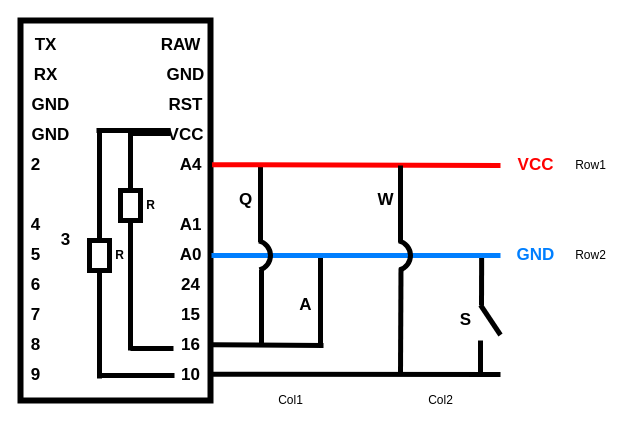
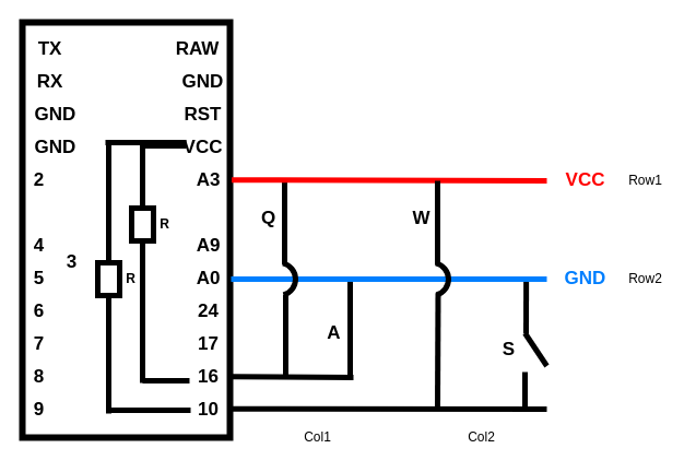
  <mxCell id="0" />
  <mxCell id="1" parent="0" />
  <mxCell id="2" value="" style="rounded=0;whiteSpace=wrap;html=1;strokeWidth=6;fontStyle=1;fontSize=17;" vertex="1" parent="1"><mxGeometry x="20" y="20" width="190" height="380" as="geometry" /></mxCell>
  <mxCell id="3" value="10&lt;br style=&quot;font-size: 17px;&quot;&gt;" style="text;html=1;align=center;verticalAlign=middle;resizable=0;points=[];autosize=1;fontStyle=1;fontSize=17;" vertex="1" parent="1"><mxGeometry x="175" y="360" width="30" height="30" as="geometry" /></mxCell>
  <mxCell id="4" value="16" style="text;html=1;align=center;verticalAlign=middle;resizable=0;points=[];autosize=1;fontStyle=1;fontSize=17;" vertex="1" parent="1"><mxGeometry x="175" y="330" width="30" height="30" as="geometry" /></mxCell>
- <mxCell id="5" value="15" style="text;html=1;align=center;verticalAlign=middle;resizable=0;points=[];autosize=1;fontStyle=1;fontSize=17;" vertex="1" parent="1"><mxGeometry x="175" y="300" width="30" height="30" as="geometry" /></mxCell>
+ <mxCell id="5" value="17" style="text;html=1;align=center;verticalAlign=middle;resizable=0;points=[];autosize=1;fontStyle=1;fontSize=17;" vertex="1" parent="1"><mxGeometry x="175" y="300" width="30" height="30" as="geometry" /></mxCell>
  <mxCell id="6" value="24" style="text;html=1;align=center;verticalAlign=middle;resizable=0;points=[];autosize=1;fontStyle=1;fontSize=17;" vertex="1" parent="1"><mxGeometry x="175" y="270" width="30" height="30" as="geometry" /></mxCell>
  <mxCell id="7" value="A0" style="text;html=1;align=center;verticalAlign=middle;resizable=0;points=[];autosize=1;fontStyle=1;fontSize=17;" vertex="1" parent="1"><mxGeometry x="170" y="240" width="40" height="30" as="geometry" /></mxCell>
- <mxCell id="8" value="A1" style="text;html=1;align=center;verticalAlign=middle;resizable=0;points=[];autosize=1;fontStyle=1;fontSize=17;" vertex="1" parent="1"><mxGeometry x="170" y="210" width="40" height="30" as="geometry" /></mxCell>
- <mxCell id="9" value="A4" style="text;html=1;align=center;verticalAlign=middle;resizable=0;points=[];autosize=1;fontStyle=1;fontSize=17;" vertex="1" parent="1"><mxGeometry x="170" y="150" width="40" height="30" as="geometry" /></mxCell>
+ <mxCell id="8" value="A9" style="text;html=1;align=center;verticalAlign=middle;resizable=0;points=[];autosize=1;fontStyle=1;fontSize=17;" vertex="1" parent="1"><mxGeometry x="170" y="210" width="40" height="30" as="geometry" /></mxCell>
+ <mxCell id="9" value="A3" style="text;html=1;align=center;verticalAlign=middle;resizable=0;points=[];autosize=1;fontStyle=1;fontSize=17;" vertex="1" parent="1"><mxGeometry x="170" y="150" width="40" height="30" as="geometry" /></mxCell>
  <mxCell id="10" value="VCC" style="text;html=1;align=center;verticalAlign=middle;resizable=0;points=[];autosize=1;fontStyle=1;fontSize=17;" vertex="1" parent="1"><mxGeometry x="160" y="120" width="50" height="30" as="geometry" /></mxCell>
  <mxCell id="11" value="RST" style="text;html=1;align=center;verticalAlign=middle;resizable=0;points=[];autosize=1;fontStyle=1;fontSize=17;" vertex="1" parent="1"><mxGeometry x="160" y="90" width="50" height="30" as="geometry" /></mxCell>
  <mxCell id="12" value="GND" style="text;html=1;align=center;verticalAlign=middle;resizable=0;points=[];autosize=1;fontStyle=1;fontSize=17;" vertex="1" parent="1"><mxGeometry x="160" y="60" width="50" height="30" as="geometry" /></mxCell>
  <mxCell id="13" value="RAW" style="text;html=1;align=center;verticalAlign=middle;resizable=0;points=[];autosize=1;fontStyle=1;fontSize=17;" vertex="1" parent="1"><mxGeometry x="150" y="30" width="60" height="30" as="geometry" /></mxCell>
  <mxCell id="14" value="" style="endArrow=none;html=1;strokeWidth=5;" edge="1" parent="1" source="29"><mxGeometry width="50" height="50" relative="1" as="geometry"><mxPoint x="130" y="229" as="sourcePoint" /><mxPoint x="130" y="131" as="targetPoint" /></mxGeometry></mxCell>
  <mxCell id="15" value="9" style="text;html=1;align=center;verticalAlign=middle;resizable=0;points=[];autosize=1;fontStyle=1;fontSize=17;" vertex="1" parent="1"><mxGeometry x="25" y="360" width="20" height="30" as="geometry" /></mxCell>
  <mxCell id="16" value="8" style="text;html=1;align=center;verticalAlign=middle;resizable=0;points=[];autosize=1;fontStyle=1;fontSize=17;" vertex="1" parent="1"><mxGeometry x="25" y="330" width="20" height="30" as="geometry" /></mxCell>
  <mxCell id="17" value="7" style="text;html=1;align=center;verticalAlign=middle;resizable=0;points=[];autosize=1;fontStyle=1;fontSize=17;" vertex="1" parent="1"><mxGeometry x="25" y="300" width="20" height="30" as="geometry" /></mxCell>
  <mxCell id="18" value="6" style="text;html=1;align=center;verticalAlign=middle;resizable=0;points=[];autosize=1;fontStyle=1;fontSize=17;" vertex="1" parent="1"><mxGeometry x="25" y="270" width="20" height="30" as="geometry" /></mxCell>
  <mxCell id="19" value="5" style="text;html=1;align=center;verticalAlign=middle;resizable=0;points=[];autosize=1;fontStyle=1;fontSize=17;" vertex="1" parent="1"><mxGeometry x="25" y="240" width="20" height="30" as="geometry" /></mxCell>
  <mxCell id="20" value="4" style="text;html=1;align=center;verticalAlign=middle;resizable=0;points=[];autosize=1;fontStyle=1;fontSize=17;" vertex="1" parent="1"><mxGeometry x="25" y="210" width="20" height="30" as="geometry" /></mxCell>
  <mxCell id="21" value="3" style="text;html=1;align=center;verticalAlign=middle;resizable=0;points=[];autosize=1;fontStyle=1;fontSize=17;" vertex="1" parent="1"><mxGeometry x="55" y="225" width="20" height="30" as="geometry" /></mxCell>
  <mxCell id="22" value="2" style="text;html=1;align=center;verticalAlign=middle;resizable=0;points=[];autosize=1;fontStyle=1;fontSize=17;" vertex="1" parent="1"><mxGeometry x="25" y="150" width="20" height="30" as="geometry" /></mxCell>
  <mxCell id="23" value="GND" style="text;html=1;align=center;verticalAlign=middle;resizable=0;points=[];autosize=1;fontStyle=1;fontSize=17;" vertex="1" parent="1"><mxGeometry x="25" y="120" width="50" height="30" as="geometry" /></mxCell>
  <mxCell id="24" value="GND" style="text;html=1;align=center;verticalAlign=middle;resizable=0;points=[];autosize=1;fontStyle=1;fontSize=17;" vertex="1" parent="1"><mxGeometry x="25" y="90" width="50" height="30" as="geometry" /></mxCell>
  <mxCell id="25" value="RX" style="text;html=1;align=center;verticalAlign=middle;resizable=0;points=[];autosize=1;fontStyle=1;fontSize=17;" vertex="1" parent="1"><mxGeometry x="25" y="60" width="40" height="30" as="geometry" /></mxCell>
  <mxCell id="26" value="TX" style="text;html=1;align=center;verticalAlign=middle;resizable=0;points=[];autosize=1;fontStyle=1;fontSize=17;" vertex="1" parent="1"><mxGeometry x="25" y="30" width="40" height="30" as="geometry" /></mxCell>
  <mxCell id="27" value="R" style="text;html=1;align=center;verticalAlign=middle;resizable=0;points=[];autosize=1;strokeWidth=5;fontStyle=1" vertex="1" parent="1"><mxGeometry x="140" y="195" width="20" height="20" as="geometry" /></mxCell>
  <mxCell id="28" value="" style="endArrow=none;html=1;fontSize=17;strokeWidth=5;" edge="1" parent="1"><mxGeometry width="50" height="50" relative="1" as="geometry"><mxPoint x="170" y="133" as="sourcePoint" /><mxPoint x="130" y="133" as="targetPoint" /></mxGeometry></mxCell>
  <mxCell id="29" value="" style="rounded=0;whiteSpace=wrap;html=1;strokeWidth=5;" vertex="1" parent="1"><mxGeometry x="120" y="190" width="20" height="30" as="geometry" /></mxCell>
  <mxCell id="30" value="" style="endArrow=none;html=1;strokeWidth=5;" edge="1" parent="1" source="31"><mxGeometry width="50" height="50" relative="1" as="geometry"><mxPoint x="99" y="229.5" as="sourcePoint" /><mxPoint x="99" y="131.5" as="targetPoint" /></mxGeometry></mxCell>
  <mxCell id="31" value="" style="rounded=0;whiteSpace=wrap;html=1;strokeWidth=5;" vertex="1" parent="1"><mxGeometry x="89" y="240" width="20" height="30" as="geometry" /></mxCell>
  <mxCell id="32" value="" style="endArrow=none;html=1;strokeWidth=5;entryX=0.2;entryY=0.333;entryDx=0;entryDy=0;entryPerimeter=0;" edge="1" parent="1" target="10"><mxGeometry width="50" height="50" relative="1" as="geometry"><mxPoint x="96" y="130" as="sourcePoint" /><mxPoint x="160" y="130" as="targetPoint" /></mxGeometry></mxCell>
  <mxCell id="33" value="" style="endArrow=none;html=1;strokeWidth=5;exitX=1.011;exitY=0.931;exitDx=0;exitDy=0;exitPerimeter=0;" edge="1" parent="1" source="2"><mxGeometry width="50" height="50" relative="1" as="geometry"><mxPoint x="212" y="380" as="sourcePoint" /><mxPoint x="500" y="374" as="targetPoint" /></mxGeometry></mxCell>
  <mxCell id="34" value="" style="endArrow=none;html=1;strokeWidth=5;" edge="1" parent="1"><mxGeometry width="50" height="50" relative="1" as="geometry"><mxPoint x="260" y="241.5" as="sourcePoint" /><mxPoint x="260" y="165" as="targetPoint" /></mxGeometry></mxCell>
  <mxCell id="35" value="" style="endArrow=none;html=1;strokeWidth=5;entryX=0.5;entryY=1;entryDx=0;entryDy=0;" edge="1" parent="1" target="31"><mxGeometry width="50" height="50" relative="1" as="geometry"><mxPoint x="99" y="378" as="sourcePoint" /><mxPoint x="120" y="230" as="targetPoint" /></mxGeometry></mxCell>
  <mxCell id="36" value="" style="endArrow=none;html=1;strokeWidth=5;" edge="1" parent="1"><mxGeometry width="50" height="50" relative="1" as="geometry"><mxPoint x="100" y="375" as="sourcePoint" /><mxPoint x="174" y="375" as="targetPoint" /></mxGeometry></mxCell>
  <mxCell id="37" value="" style="endArrow=none;html=1;strokeWidth=5;" edge="1" parent="1"><mxGeometry width="50" height="50" relative="1" as="geometry"><mxPoint x="261" y="345" as="sourcePoint" /><mxPoint x="261" y="269.5" as="targetPoint" /></mxGeometry></mxCell>
  <mxCell id="38" value="" style="endArrow=none;html=1;strokeWidth=5;" edge="1" parent="1"><mxGeometry width="50" height="50" relative="1" as="geometry"><mxPoint x="320" y="345" as="sourcePoint" /><mxPoint x="320" y="255" as="targetPoint" /></mxGeometry></mxCell>
  <mxCell id="39" value="" style="endArrow=none;html=1;strokeWidth=5;" edge="1" parent="1"><mxGeometry width="50" height="50" relative="1" as="geometry"><mxPoint x="500" y="334.5" as="sourcePoint" /><mxPoint x="480" y="304.5" as="targetPoint" /></mxGeometry></mxCell>
  <mxCell id="40" value="" style="endArrow=none;html=1;strokeWidth=5;exitX=1.039;exitY=0.471;exitDx=0;exitDy=0;exitPerimeter=0;strokeColor=#FF0000;" edge="1" parent="1" source="9"><mxGeometry width="50" height="50" relative="1" as="geometry"><mxPoint x="340" y="165.32" as="sourcePoint" /><mxPoint x="500" y="165" as="targetPoint" /></mxGeometry></mxCell>
  <mxCell id="41" value="" style="endArrow=none;html=1;strokeWidth=5;" edge="1" parent="1"><mxGeometry width="50" height="50" relative="1" as="geometry"><mxPoint x="480" y="375" as="sourcePoint" /><mxPoint x="480" y="340" as="targetPoint" /></mxGeometry></mxCell>
  <mxCell id="42" value="" style="endArrow=none;html=1;strokeWidth=5;entryX=0.317;entryY=0.071;entryDx=0;entryDy=0;entryPerimeter=0;" edge="1" parent="1" target="55"><mxGeometry width="50" height="50" relative="1" as="geometry"><mxPoint x="400" y="374.5" as="sourcePoint" /><mxPoint x="400" y="351.5" as="targetPoint" /></mxGeometry></mxCell>
  <mxCell id="43" value="" style="endArrow=none;html=1;strokeWidth=5;" edge="1" parent="1"><mxGeometry width="50" height="50" relative="1" as="geometry"><mxPoint x="481" y="305" as="sourcePoint" /><mxPoint x="481.16" y="255" as="targetPoint" /></mxGeometry></mxCell>
  <mxCell id="44" value="GND" style="text;html=1;align=center;verticalAlign=middle;resizable=0;points=[];autosize=1;fontStyle=1;fontSize=17;fontColor=#007FFF;" vertex="1" parent="1"><mxGeometry x="510" y="240" width="50" height="30" as="geometry" /></mxCell>
  <mxCell id="45" value="VCC" style="text;html=1;align=center;verticalAlign=middle;resizable=0;points=[];autosize=1;fontStyle=1;fontSize=17;fontColor=#FF0000;" vertex="1" parent="1"><mxGeometry x="510" y="150" width="50" height="30" as="geometry" /></mxCell>
  <mxCell id="46" value="Q" style="text;html=1;align=center;verticalAlign=middle;resizable=0;points=[];autosize=1;fontStyle=1;fontSize=17;" vertex="1" parent="1"><mxGeometry x="230" y="185" width="30" height="30" as="geometry" /></mxCell>
  <mxCell id="47" value="W" style="text;html=1;align=center;verticalAlign=middle;resizable=0;points=[];autosize=1;fontStyle=1;fontSize=17;" vertex="1" parent="1"><mxGeometry x="370" y="185" width="30" height="30" as="geometry" /></mxCell>
  <mxCell id="48" value="S" style="text;html=1;align=center;verticalAlign=middle;resizable=0;points=[];autosize=1;fontStyle=1;fontSize=17;" vertex="1" parent="1"><mxGeometry x="450" y="305" width="30" height="30" as="geometry" /></mxCell>
  <mxCell id="49" value="A" style="text;html=1;align=center;verticalAlign=middle;resizable=0;points=[];autosize=1;fontStyle=1;fontSize=17;" vertex="1" parent="1"><mxGeometry x="290" y="290" width="30" height="30" as="geometry" /></mxCell>
  <mxCell id="50" value="" style="endArrow=none;html=1;strokeWidth=5;exitX=0.5;exitY=1;exitDx=0;exitDy=0;" edge="1" parent="1" source="29"><mxGeometry width="50" height="50" relative="1" as="geometry"><mxPoint x="330" y="235" as="sourcePoint" /><mxPoint x="130" y="350" as="targetPoint" /></mxGeometry></mxCell>
  <mxCell id="51" value="" style="endArrow=none;html=1;strokeColor=#000000;strokeWidth=5;fontColor=#000000;entryX=-0.067;entryY=0.6;entryDx=0;entryDy=0;entryPerimeter=0;" edge="1" parent="1" target="4"><mxGeometry width="50" height="50" relative="1" as="geometry"><mxPoint x="130" y="348" as="sourcePoint" /><mxPoint x="380" y="185" as="targetPoint" /></mxGeometry></mxCell>
  <mxCell id="52" value="" style="endArrow=none;html=1;strokeColor=#000000;strokeWidth=5;fontColor=#000000;exitX=1.013;exitY=0.853;exitDx=0;exitDy=0;exitPerimeter=0;" edge="1" parent="1" source="2"><mxGeometry width="50" height="50" relative="1" as="geometry"><mxPoint x="210" y="285" as="sourcePoint" /><mxPoint x="323" y="345" as="targetPoint" /></mxGeometry></mxCell>
  <mxCell id="53" value="" style="endArrow=none;html=1;strokeWidth=5;strokeColor=#007FFF;" edge="1" parent="1"><mxGeometry width="50" height="50" relative="1" as="geometry"><mxPoint x="211" y="255" as="sourcePoint" /><mxPoint x="500" y="255" as="targetPoint" /></mxGeometry></mxCell>
  <mxCell id="54" value="" style="verticalLabelPosition=bottom;verticalAlign=top;html=1;shape=mxgraph.basic.arc;startAngle=0.536;endAngle=0.958;strokeWidth=5;fillColor=#ffffff;gradientColor=#ffffff;direction=west;" vertex="1" parent="1"><mxGeometry x="240" y="240" width="30" height="30" as="geometry" /></mxCell>
  <mxCell id="55" value="" style="verticalLabelPosition=bottom;verticalAlign=top;html=1;shape=mxgraph.basic.arc;startAngle=0.536;endAngle=0.958;strokeWidth=5;fillColor=#ffffff;gradientColor=#ffffff;direction=west;" vertex="1" parent="1"><mxGeometry x="380" y="240" width="30" height="30" as="geometry" /></mxCell>
  <mxCell id="56" value="" style="endArrow=none;html=1;strokeColor=#000000;strokeWidth=5;fontColor=#000000;" edge="1" parent="1"><mxGeometry width="50" height="50" relative="1" as="geometry"><mxPoint x="400" y="242" as="sourcePoint" /><mxPoint x="400" y="165" as="targetPoint" /></mxGeometry></mxCell>
  <mxCell id="57" value="Row1" style="text;html=1;align=center;verticalAlign=middle;resizable=0;points=[];autosize=1;fontColor=#000000;" vertex="1" parent="1"><mxGeometry x="565" y="155" width="50" height="20" as="geometry" /></mxCell>
  <mxCell id="58" value="Row2" style="text;html=1;align=center;verticalAlign=middle;resizable=0;points=[];autosize=1;fontColor=#000000;" vertex="1" parent="1"><mxGeometry x="565" y="245" width="50" height="20" as="geometry" /></mxCell>
  <mxCell id="59" value="Col1" style="text;html=1;align=center;verticalAlign=middle;resizable=0;points=[];autosize=1;fontColor=#000000;" vertex="1" parent="1"><mxGeometry x="270" y="390" width="40" height="20" as="geometry" /></mxCell>
  <mxCell id="60" value="Col2" style="text;html=1;align=center;verticalAlign=middle;resizable=0;points=[];autosize=1;fontColor=#000000;" vertex="1" parent="1"><mxGeometry x="420" y="390" width="40" height="20" as="geometry" /></mxCell>
  <mxCell id="61" value="R" style="text;html=1;align=center;verticalAlign=middle;resizable=0;points=[];autosize=1;strokeWidth=5;fontStyle=1" vertex="1" parent="1"><mxGeometry x="109" y="245" width="20" height="20" as="geometry" /></mxCell>
